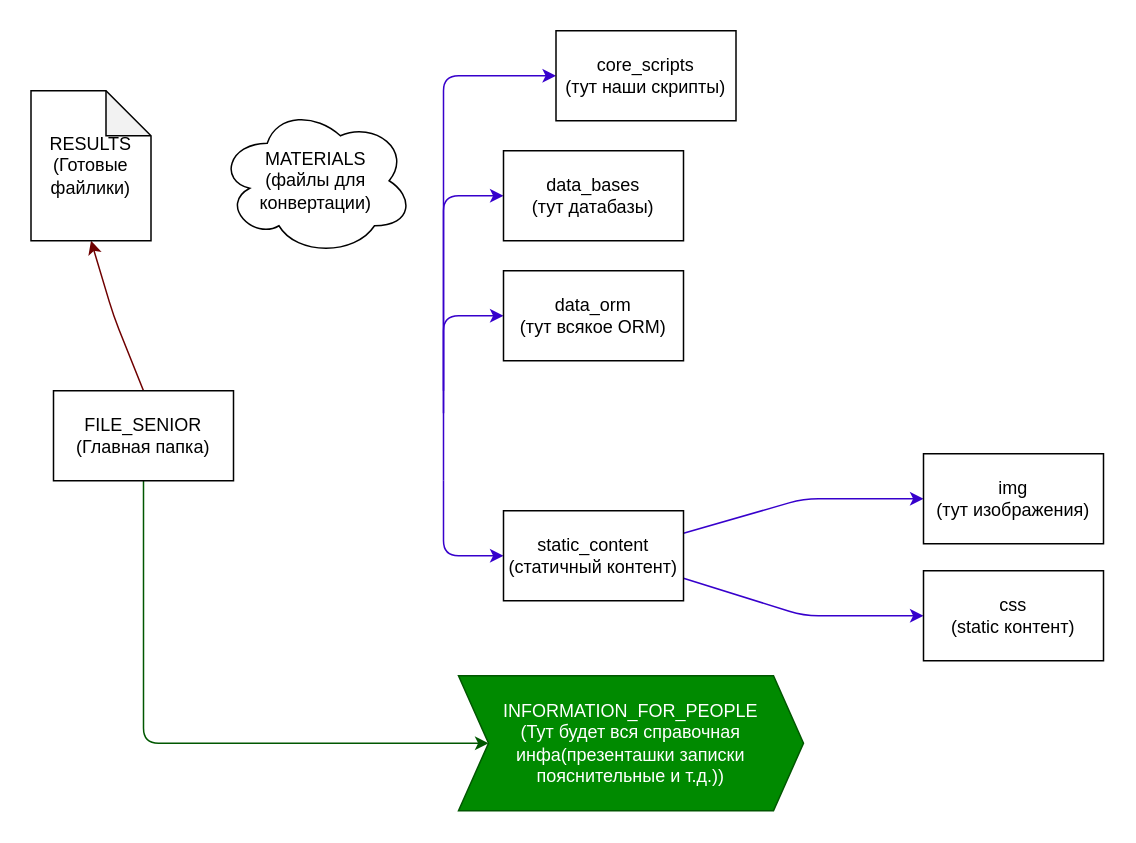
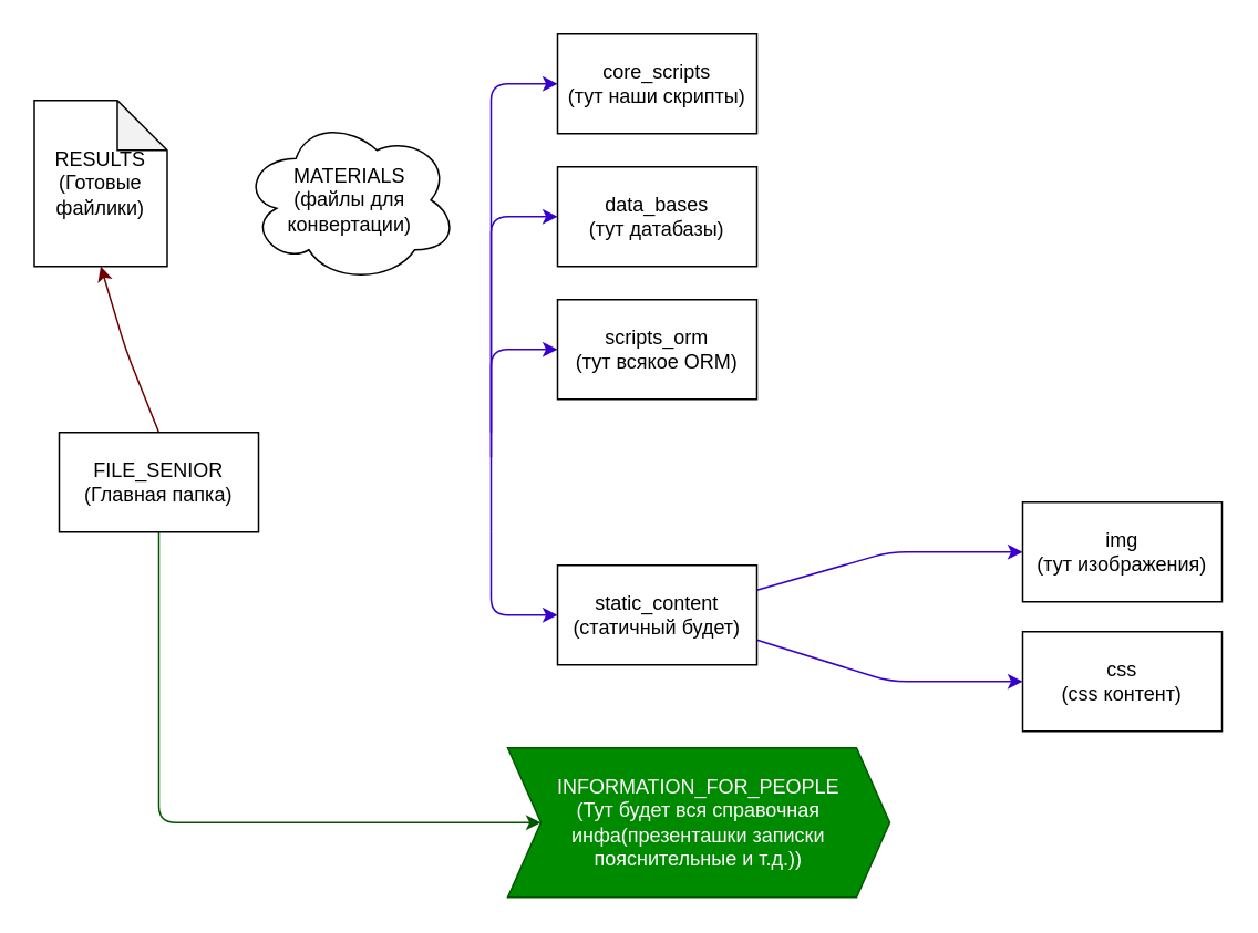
  <mxCell id="0" />
  <mxCell id="1" parent="0" />
  <mxCell id="2" style="edgeStyle=none;html=1;exitX=1;exitY=0;exitDx=0;exitDy=0;entryX=0;entryY=0.5;entryDx=0;entryDy=0;fillColor=#6a00ff;strokeColor=#3700CC;" parent="1" target="9" edge="1"><mxGeometry relative="1" as="geometry"><Array as="points"><mxPoint x="295" y="210" /><mxPoint x="295" y="50" /></Array><mxPoint x="295" y="260" as="sourcePoint" /></mxGeometry></mxCell>
  <mxCell id="3" style="edgeStyle=none;html=1;exitX=1;exitY=0.25;exitDx=0;exitDy=0;entryX=0;entryY=0.5;entryDx=0;entryDy=0;fillColor=#6a00ff;strokeColor=#3700CC;" parent="1" target="10" edge="1"><mxGeometry relative="1" as="geometry"><Array as="points"><mxPoint x="295" y="130" /></Array><mxPoint x="295" y="275" as="sourcePoint" /></mxGeometry></mxCell>
  <mxCell id="4" style="edgeStyle=none;html=1;entryX=0;entryY=0.5;entryDx=0;entryDy=0;fillColor=#6a00ff;strokeColor=#3700CC;" parent="1" target="11" edge="1"><mxGeometry relative="1" as="geometry"><Array as="points"><mxPoint x="295" y="210" /></Array><mxPoint x="295" y="320" as="sourcePoint" /></mxGeometry></mxCell>
  <mxCell id="5" style="edgeStyle=none;html=1;exitX=1;exitY=1;exitDx=0;exitDy=0;entryX=0;entryY=0.5;entryDx=0;entryDy=0;fillColor=#6a00ff;strokeColor=#3700CC;" parent="1" target="14" edge="1"><mxGeometry relative="1" as="geometry"><Array as="points"><mxPoint x="295" y="370" /></Array><mxPoint x="295" y="320" as="sourcePoint" /></mxGeometry></mxCell>
  <mxCell id="6" style="edgeStyle=none;html=1;exitX=0.5;exitY=1;exitDx=0;exitDy=0;entryX=0;entryY=0.5;entryDx=0;entryDy=0;fillColor=#008a00;strokeColor=#005700;" parent="1" source="8" target="17" edge="1"><mxGeometry relative="1" as="geometry"><mxPoint x="165" y="495" as="targetPoint" /><Array as="points"><mxPoint x="95" y="495" /></Array></mxGeometry></mxCell>
  <mxCell id="7" style="edgeStyle=none;html=1;exitX=0.5;exitY=0;exitDx=0;exitDy=0;entryX=0.5;entryY=1;entryDx=0;entryDy=0;entryPerimeter=0;fillColor=#a20025;strokeColor=#6F0000;" edge="1" parent="1" source="8" target="18"><mxGeometry relative="1" as="geometry"><Array as="points"><mxPoint x="75" y="210" /></Array></mxGeometry></mxCell>
  <mxCell id="8" value="FILE_SENIOR&lt;br&gt;(Главная папка)" style="rounded=0;whiteSpace=wrap;html=1;" parent="1" vertex="1"><mxGeometry x="35" y="260" width="120" height="60" as="geometry" /></mxCell>
- <mxCell id="9" value="core_scripts&lt;br&gt;(тут наши скрипты)" style="rounded=0;whiteSpace=wrap;html=1;" parent="1" vertex="1"><mxGeometry x="370" y="20" width="120" height="60" as="geometry" /></mxCell>
+ <mxCell id="9" value="core_scripts&lt;br&gt;(тут наши скрипты)" style="rounded=0;whiteSpace=wrap;html=1;" parent="1" vertex="1"><mxGeometry x="335" y="20" width="120" height="60" as="geometry" /></mxCell>
  <mxCell id="10" value="data_bases&lt;br&gt;(тут датабазы)" style="rounded=0;whiteSpace=wrap;html=1;" parent="1" vertex="1"><mxGeometry x="335" y="100" width="120" height="60" as="geometry" /></mxCell>
- <mxCell id="11" value="data_orm&lt;br&gt;(тут всякое ORM)" style="rounded=0;whiteSpace=wrap;html=1;" parent="1" vertex="1"><mxGeometry x="335" y="180" width="120" height="60" as="geometry" /></mxCell>
+ <mxCell id="11" value="scripts_orm&lt;br&gt;(тут всякое ORM)" style="rounded=0;whiteSpace=wrap;html=1;" parent="1" vertex="1"><mxGeometry x="335" y="180" width="120" height="60" as="geometry" /></mxCell>
  <mxCell id="12" style="edgeStyle=none;html=1;exitX=1;exitY=0.25;exitDx=0;exitDy=0;fillColor=#6a00ff;strokeColor=#3700CC;entryX=0;entryY=0.5;entryDx=0;entryDy=0;" parent="1" source="14" target="15" edge="1"><mxGeometry relative="1" as="geometry"><mxPoint x="585" y="355" as="targetPoint" /><Array as="points"><mxPoint x="535" y="332" /></Array></mxGeometry></mxCell>
  <mxCell id="13" style="edgeStyle=none;html=1;exitX=1;exitY=0.75;exitDx=0;exitDy=0;fillColor=#6a00ff;strokeColor=#3700CC;entryX=0;entryY=0.5;entryDx=0;entryDy=0;" parent="1" source="14" target="16" edge="1"><mxGeometry relative="1" as="geometry"><mxPoint x="585" y="385" as="targetPoint" /><Array as="points"><mxPoint x="535" y="410" /></Array></mxGeometry></mxCell>
- <mxCell id="14" value="static_content&lt;br&gt;(статичный контент)" style="rounded=0;whiteSpace=wrap;html=1;" parent="1" vertex="1"><mxGeometry x="335" y="340" width="120" height="60" as="geometry" /></mxCell>
+ <mxCell id="14" value="static_content&lt;br&gt;(статичный будет)" style="rounded=0;whiteSpace=wrap;html=1;" parent="1" vertex="1"><mxGeometry x="335" y="340" width="120" height="60" as="geometry" /></mxCell>
  <mxCell id="15" value="img&lt;br&gt;(тут изображения)" style="rounded=0;whiteSpace=wrap;html=1;" parent="1" vertex="1"><mxGeometry x="615" y="302" width="120" height="60" as="geometry" /></mxCell>
- <mxCell id="16" value="css&lt;br&gt;(static контент)" style="rounded=0;whiteSpace=wrap;html=1;" parent="1" vertex="1"><mxGeometry x="615" y="380" width="120" height="60" as="geometry" /></mxCell>
+ <mxCell id="16" value="css&lt;br&gt;(css контент)" style="rounded=0;whiteSpace=wrap;html=1;" parent="1" vertex="1"><mxGeometry x="615" y="380" width="120" height="60" as="geometry" /></mxCell>
  <mxCell id="17" value="&lt;span style=&quot;color: rgb(255 , 255 , 255) ; font-family: &amp;#34;helvetica&amp;#34; ; font-size: 12px ; font-style: normal ; font-weight: 400 ; letter-spacing: normal ; text-align: center ; text-indent: 0px ; text-transform: none ; word-spacing: 0px ; display: inline ; float: none&quot;&gt;INFORMATION_FOR_PEOPLE&lt;/span&gt;&lt;br style=&quot;color: rgb(255 , 255 , 255) ; font-family: &amp;#34;helvetica&amp;#34; ; font-size: 12px ; font-style: normal ; font-weight: 400 ; letter-spacing: normal ; text-align: center ; text-indent: 0px ; text-transform: none ; word-spacing: 0px&quot;&gt;&lt;span style=&quot;color: rgb(255 , 255 , 255) ; font-family: &amp;#34;helvetica&amp;#34; ; font-size: 12px ; font-style: normal ; font-weight: 400 ; letter-spacing: normal ; text-align: center ; text-indent: 0px ; text-transform: none ; word-spacing: 0px ; display: inline ; float: none&quot;&gt;(Тут будет вся справочная инфа(презенташки записки пояснительные и т.д.))&lt;/span&gt;" style="shape=step;perimeter=stepPerimeter;whiteSpace=wrap;html=1;fixedSize=1;fillColor=#008a00;fontColor=#ffffff;strokeColor=#005700;" parent="1" vertex="1"><mxGeometry x="305" y="450" width="230" height="90" as="geometry" /></mxCell>
  <mxCell id="18" value="RESULTS&lt;br&gt;(Готовые файлики)" style="shape=note;whiteSpace=wrap;html=1;backgroundOutline=1;darkOpacity=0.05;" vertex="1" parent="1"><mxGeometry x="20" y="60" width="80" height="100" as="geometry" /></mxCell>
  <mxCell id="19" value="MATERIALS&lt;br&gt;(файлы для конвертации)" style="ellipse;shape=cloud;whiteSpace=wrap;html=1;" vertex="1" parent="1"><mxGeometry x="145" y="70" width="130" height="100" as="geometry" /></mxCell>
